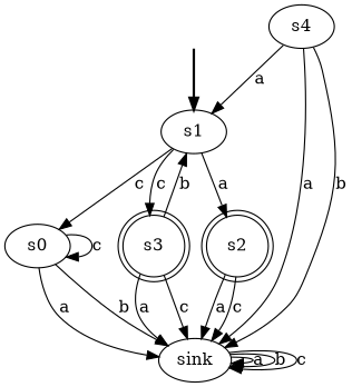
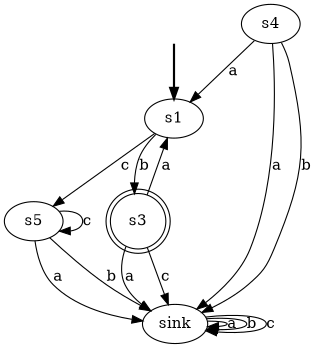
  digraph {
    fake [style=invisible]
    s1 [root=true]
-   s5 [label=s0]
+   s5
    s3 [shape=doublecircle]
-   s2 [shape=doublecircle]
    sink
    s4
    fake -> s1 [style=bold]
    s1 -> s5 [label=c]
-   s1 -> s3 [label=c]
-   s1 -> s2 [label=a]
+   s1 -> s3 [label=b]
    s5 -> s5 [label=c]
    s5 -> sink [label=a]
    s5 -> sink [label=b]
-   s3 -> s1 [label=b]
+   s3 -> s1 [label=a]
    s3 -> sink [label=a]
    s3 -> sink [label=c]
-   s2 -> sink [label=a]
-   s2 -> sink [label=c]
    sink -> sink [label=a]
    sink -> sink [label=b]
    sink -> sink [label=c]
    s4 -> s1 [label=a]
    s4 -> sink [label=a]
    s4 -> sink [label=b]
  }
